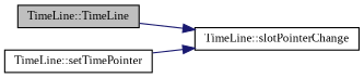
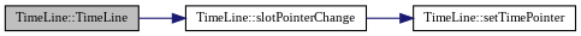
  digraph {
    fontname="Liberation Serif"
    rankdir=LR
    node [color=black fillcolor=white fontname="Liberation Serif" fontsize=10 shape=record style=filled]
    edge [color=midnightblue fontname="Liberation Serif" fontsize=10 labelfontname=Helvetica labelfontsize=10 style=solid]
    n1 [fillcolor=grey75 fontcolor=black height=0.2 label="TimeLine::TimeLine" width=0.4]
    n2 [height=0.2 label="TimeLine::slotPointerChange" width=0.4]
    n3 [height=0.2 label="TimeLine::setTimePointer" width=0.4]
    n1 -> n2
-   n3 -> n2
+   n2 -> n3
  }
